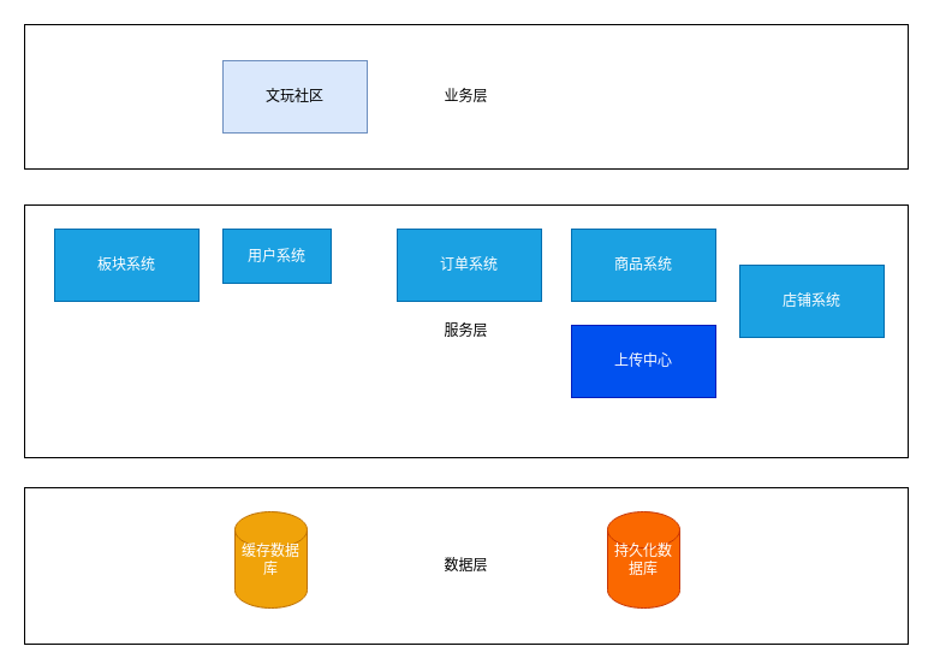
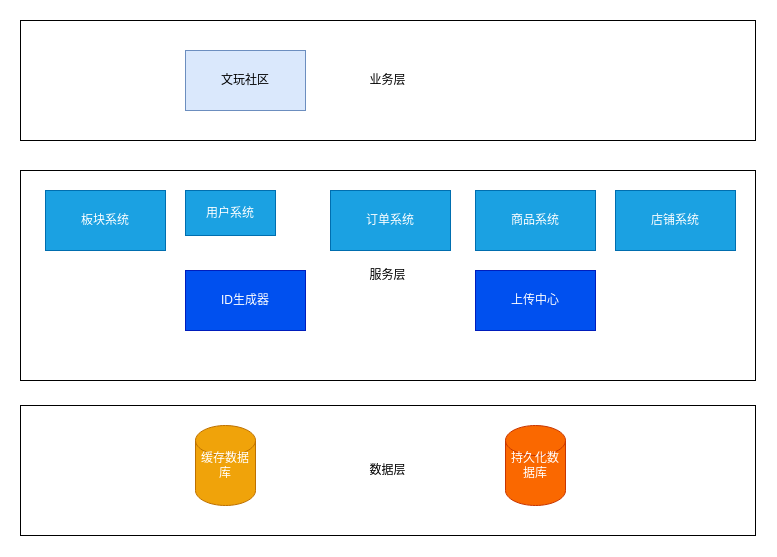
  <mxCell id="0" />
  <mxCell id="1" parent="0" />
  <mxCell id="2" value="业务层" style="rounded=0;whiteSpace=wrap;html=1;" vertex="1" parent="1"><mxGeometry x="20" y="20" width="735" height="120" as="geometry" /></mxCell>
  <mxCell id="3" value="文玩社区" style="rounded=0;whiteSpace=wrap;html=1;fillColor=#dae8fc;strokeColor=#6c8ebf;" vertex="1" parent="1"><mxGeometry x="185" y="50" width="120" height="60" as="geometry" /></mxCell>
  <mxCell id="4" value="服务层" style="rounded=0;whiteSpace=wrap;html=1;" vertex="1" parent="1"><mxGeometry x="20" y="170" width="735" height="210" as="geometry" /></mxCell>
  <mxCell id="5" value="板块系统" style="rounded=0;whiteSpace=wrap;html=1;fillColor=#1ba1e2;strokeColor=#006EAF;fontColor=#ffffff;" vertex="1" parent="1"><mxGeometry x="45" y="190" width="120" height="60" as="geometry" /></mxCell>
  <mxCell id="6" value="用户系统" style="rounded=0;whiteSpace=wrap;html=1;fillColor=#1ba1e2;strokeColor=#006EAF;fontColor=#ffffff;" vertex="1" parent="1"><mxGeometry x="185" y="190" width="90" height="45" as="geometry" /></mxCell>
  <mxCell id="7" value="订单系统" style="rounded=0;whiteSpace=wrap;html=1;fillColor=#1ba1e2;strokeColor=#006EAF;fontColor=#ffffff;" vertex="1" parent="1"><mxGeometry x="330" y="190" width="120" height="60" as="geometry" /></mxCell>
  <mxCell id="8" value="商品系统" style="rounded=0;whiteSpace=wrap;html=1;fillColor=#1ba1e2;strokeColor=#006EAF;fontColor=#ffffff;" vertex="1" parent="1"><mxGeometry x="475" y="190" width="120" height="60" as="geometry" /></mxCell>
- <mxCell id="9" value="店铺系统" style="rounded=0;whiteSpace=wrap;html=1;fillColor=#1ba1e2;strokeColor=#006EAF;fontColor=#ffffff;" vertex="1" parent="1"><mxGeometry x="615" y="220" width="120" height="60" as="geometry" /></mxCell>
+ <mxCell id="9" value="店铺系统" style="rounded=0;whiteSpace=wrap;html=1;fillColor=#1ba1e2;strokeColor=#006EAF;fontColor=#ffffff;" vertex="1" parent="1"><mxGeometry x="615" y="190" width="120" height="60" as="geometry" /></mxCell>
+ <mxCell id="10" value="ID生成器" style="rounded=0;whiteSpace=wrap;html=1;fillColor=#0050ef;strokeColor=#001DBC;fontColor=#ffffff;" vertex="1" parent="1"><mxGeometry x="185" y="270" width="120" height="60" as="geometry" /></mxCell>
  <mxCell id="11" value="上传中心" style="rounded=0;whiteSpace=wrap;html=1;fillColor=#0050ef;strokeColor=#001DBC;fontColor=#ffffff;" vertex="1" parent="1"><mxGeometry x="475" y="270" width="120" height="60" as="geometry" /></mxCell>
  <mxCell id="12" value="数据层" style="rounded=0;whiteSpace=wrap;html=1;" vertex="1" parent="1"><mxGeometry x="20" y="405" width="735" height="130" as="geometry" /></mxCell>
  <mxCell id="13" value="缓存数据库" style="shape=cylinder2;whiteSpace=wrap;html=1;boundedLbl=1;backgroundOutline=1;size=15;fillColor=#f0a30a;strokeColor=#BD7000;fontColor=#ffffff;" vertex="1" parent="1"><mxGeometry x="195" y="425" width="60" height="80" as="geometry" /></mxCell>
  <mxCell id="14" value="持久化数据库" style="shape=cylinder2;whiteSpace=wrap;html=1;boundedLbl=1;backgroundOutline=1;size=15;fillColor=#fa6800;strokeColor=#C73500;fontColor=#ffffff;" vertex="1" parent="1"><mxGeometry x="505" y="425" width="60" height="80" as="geometry" /></mxCell>
